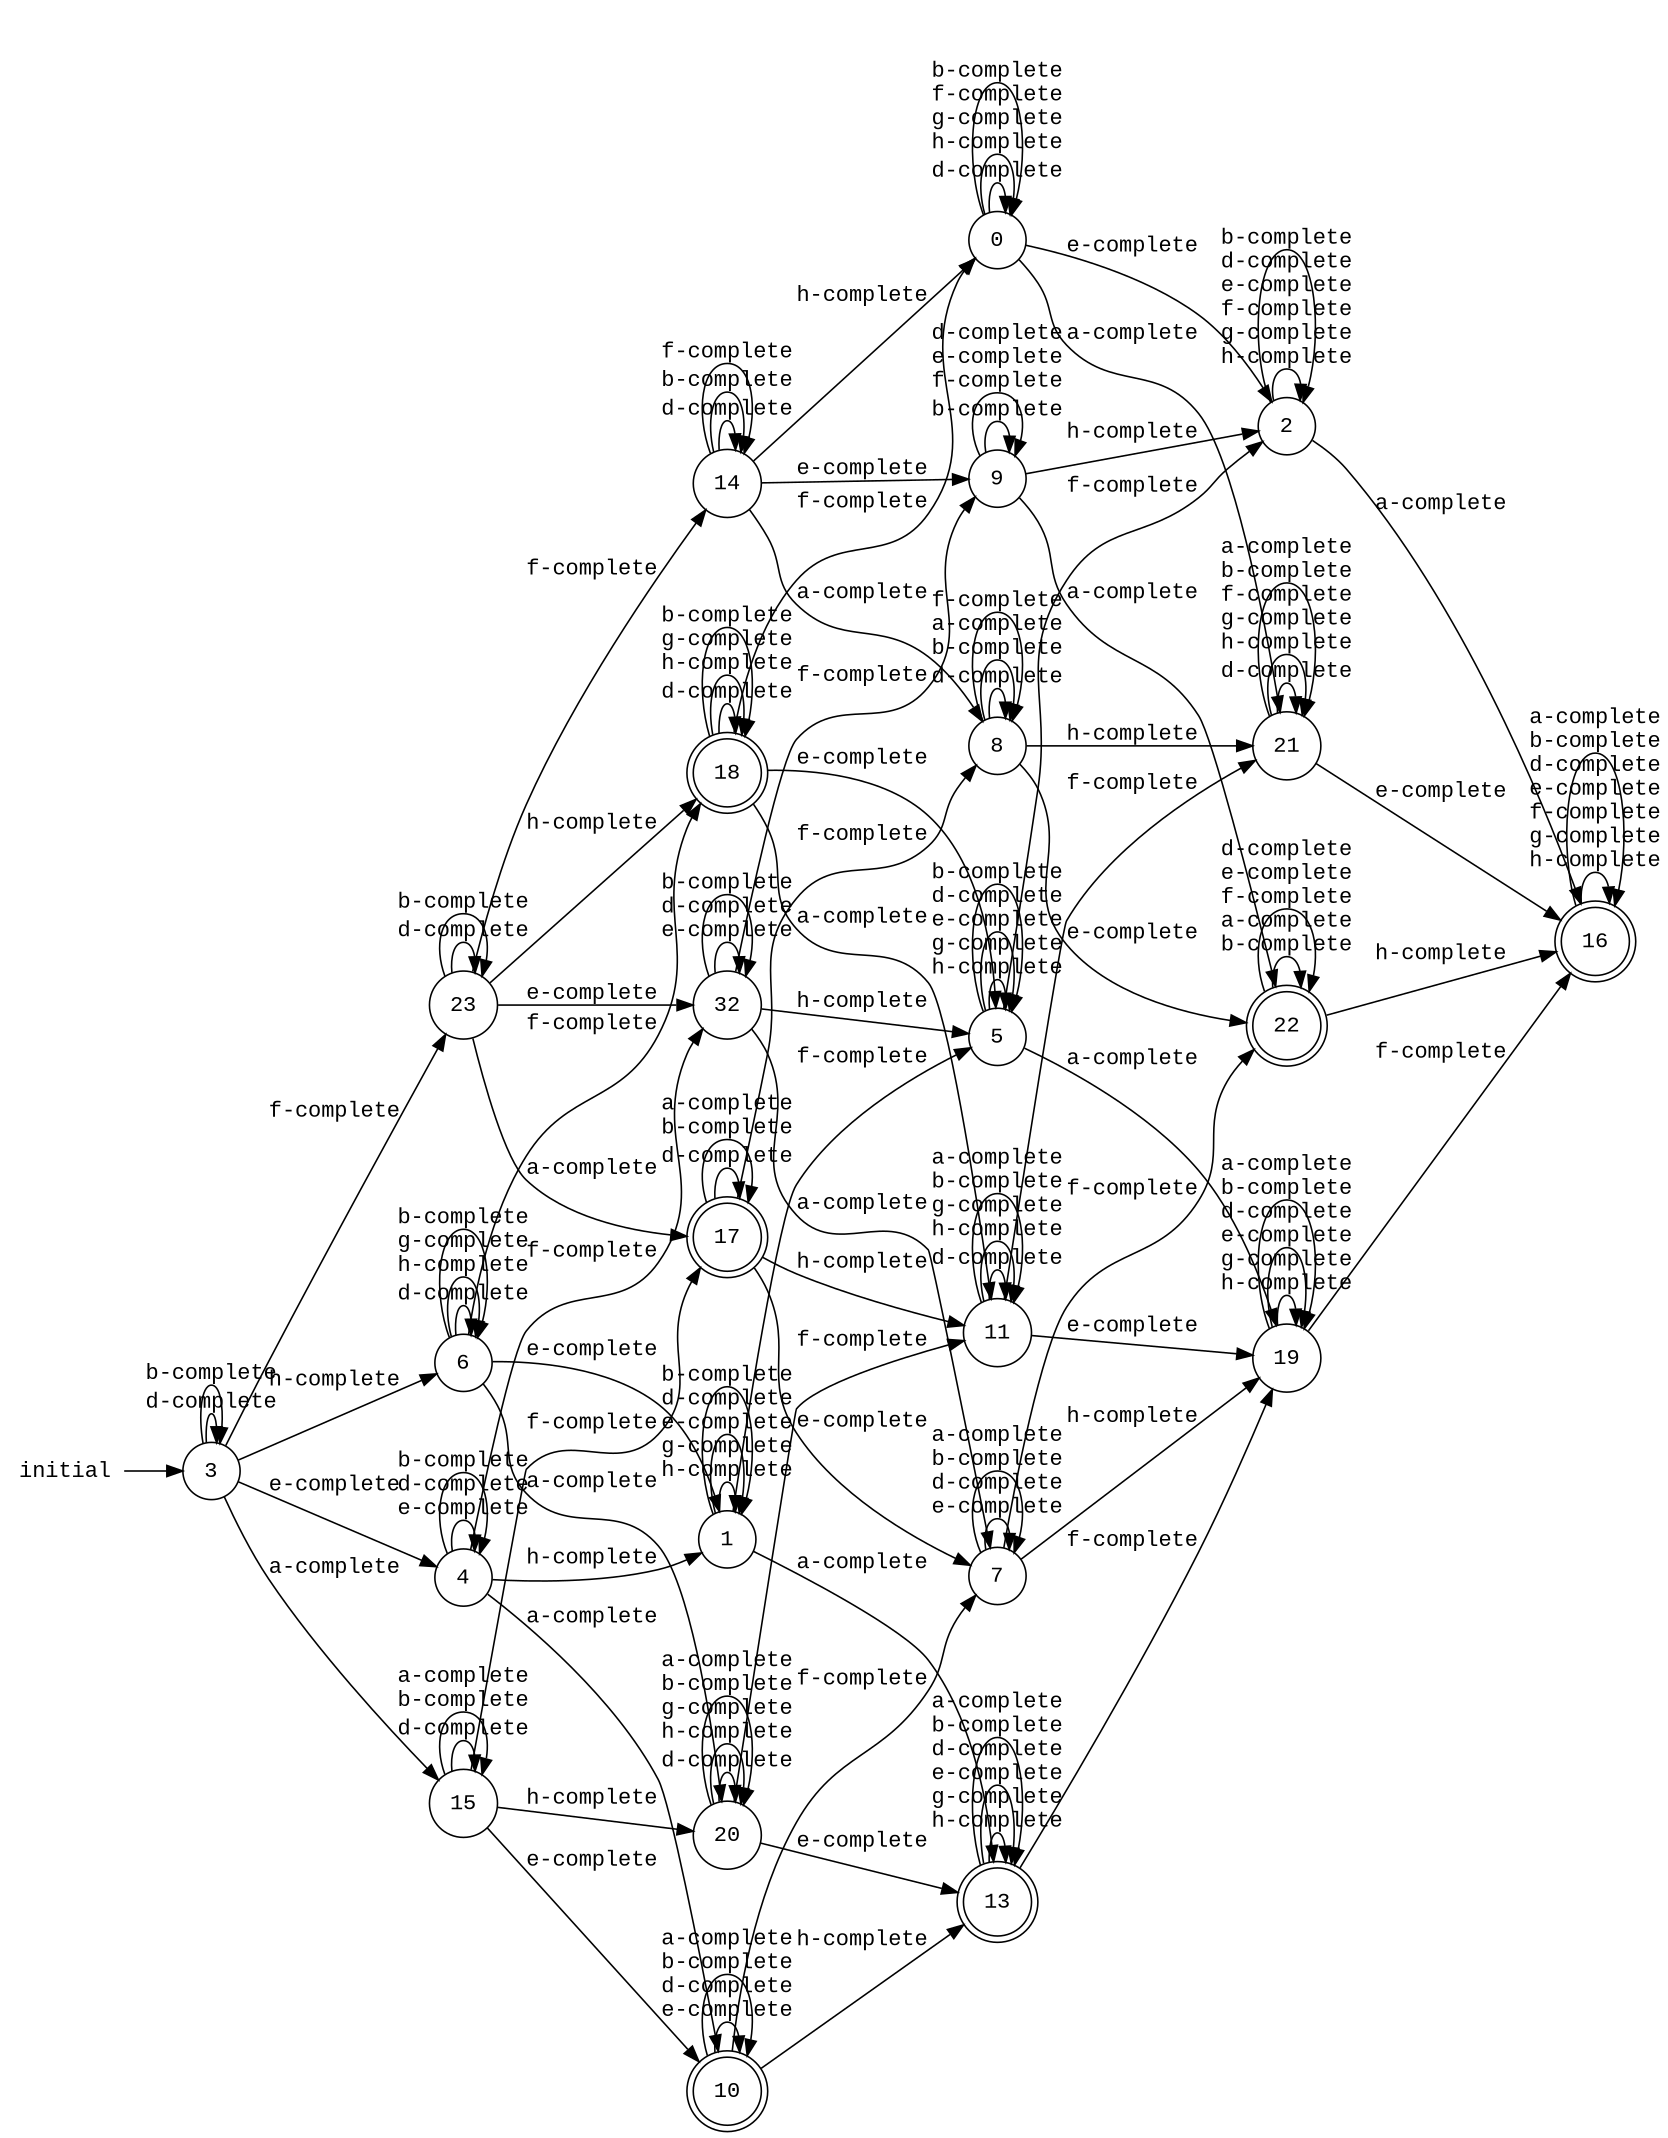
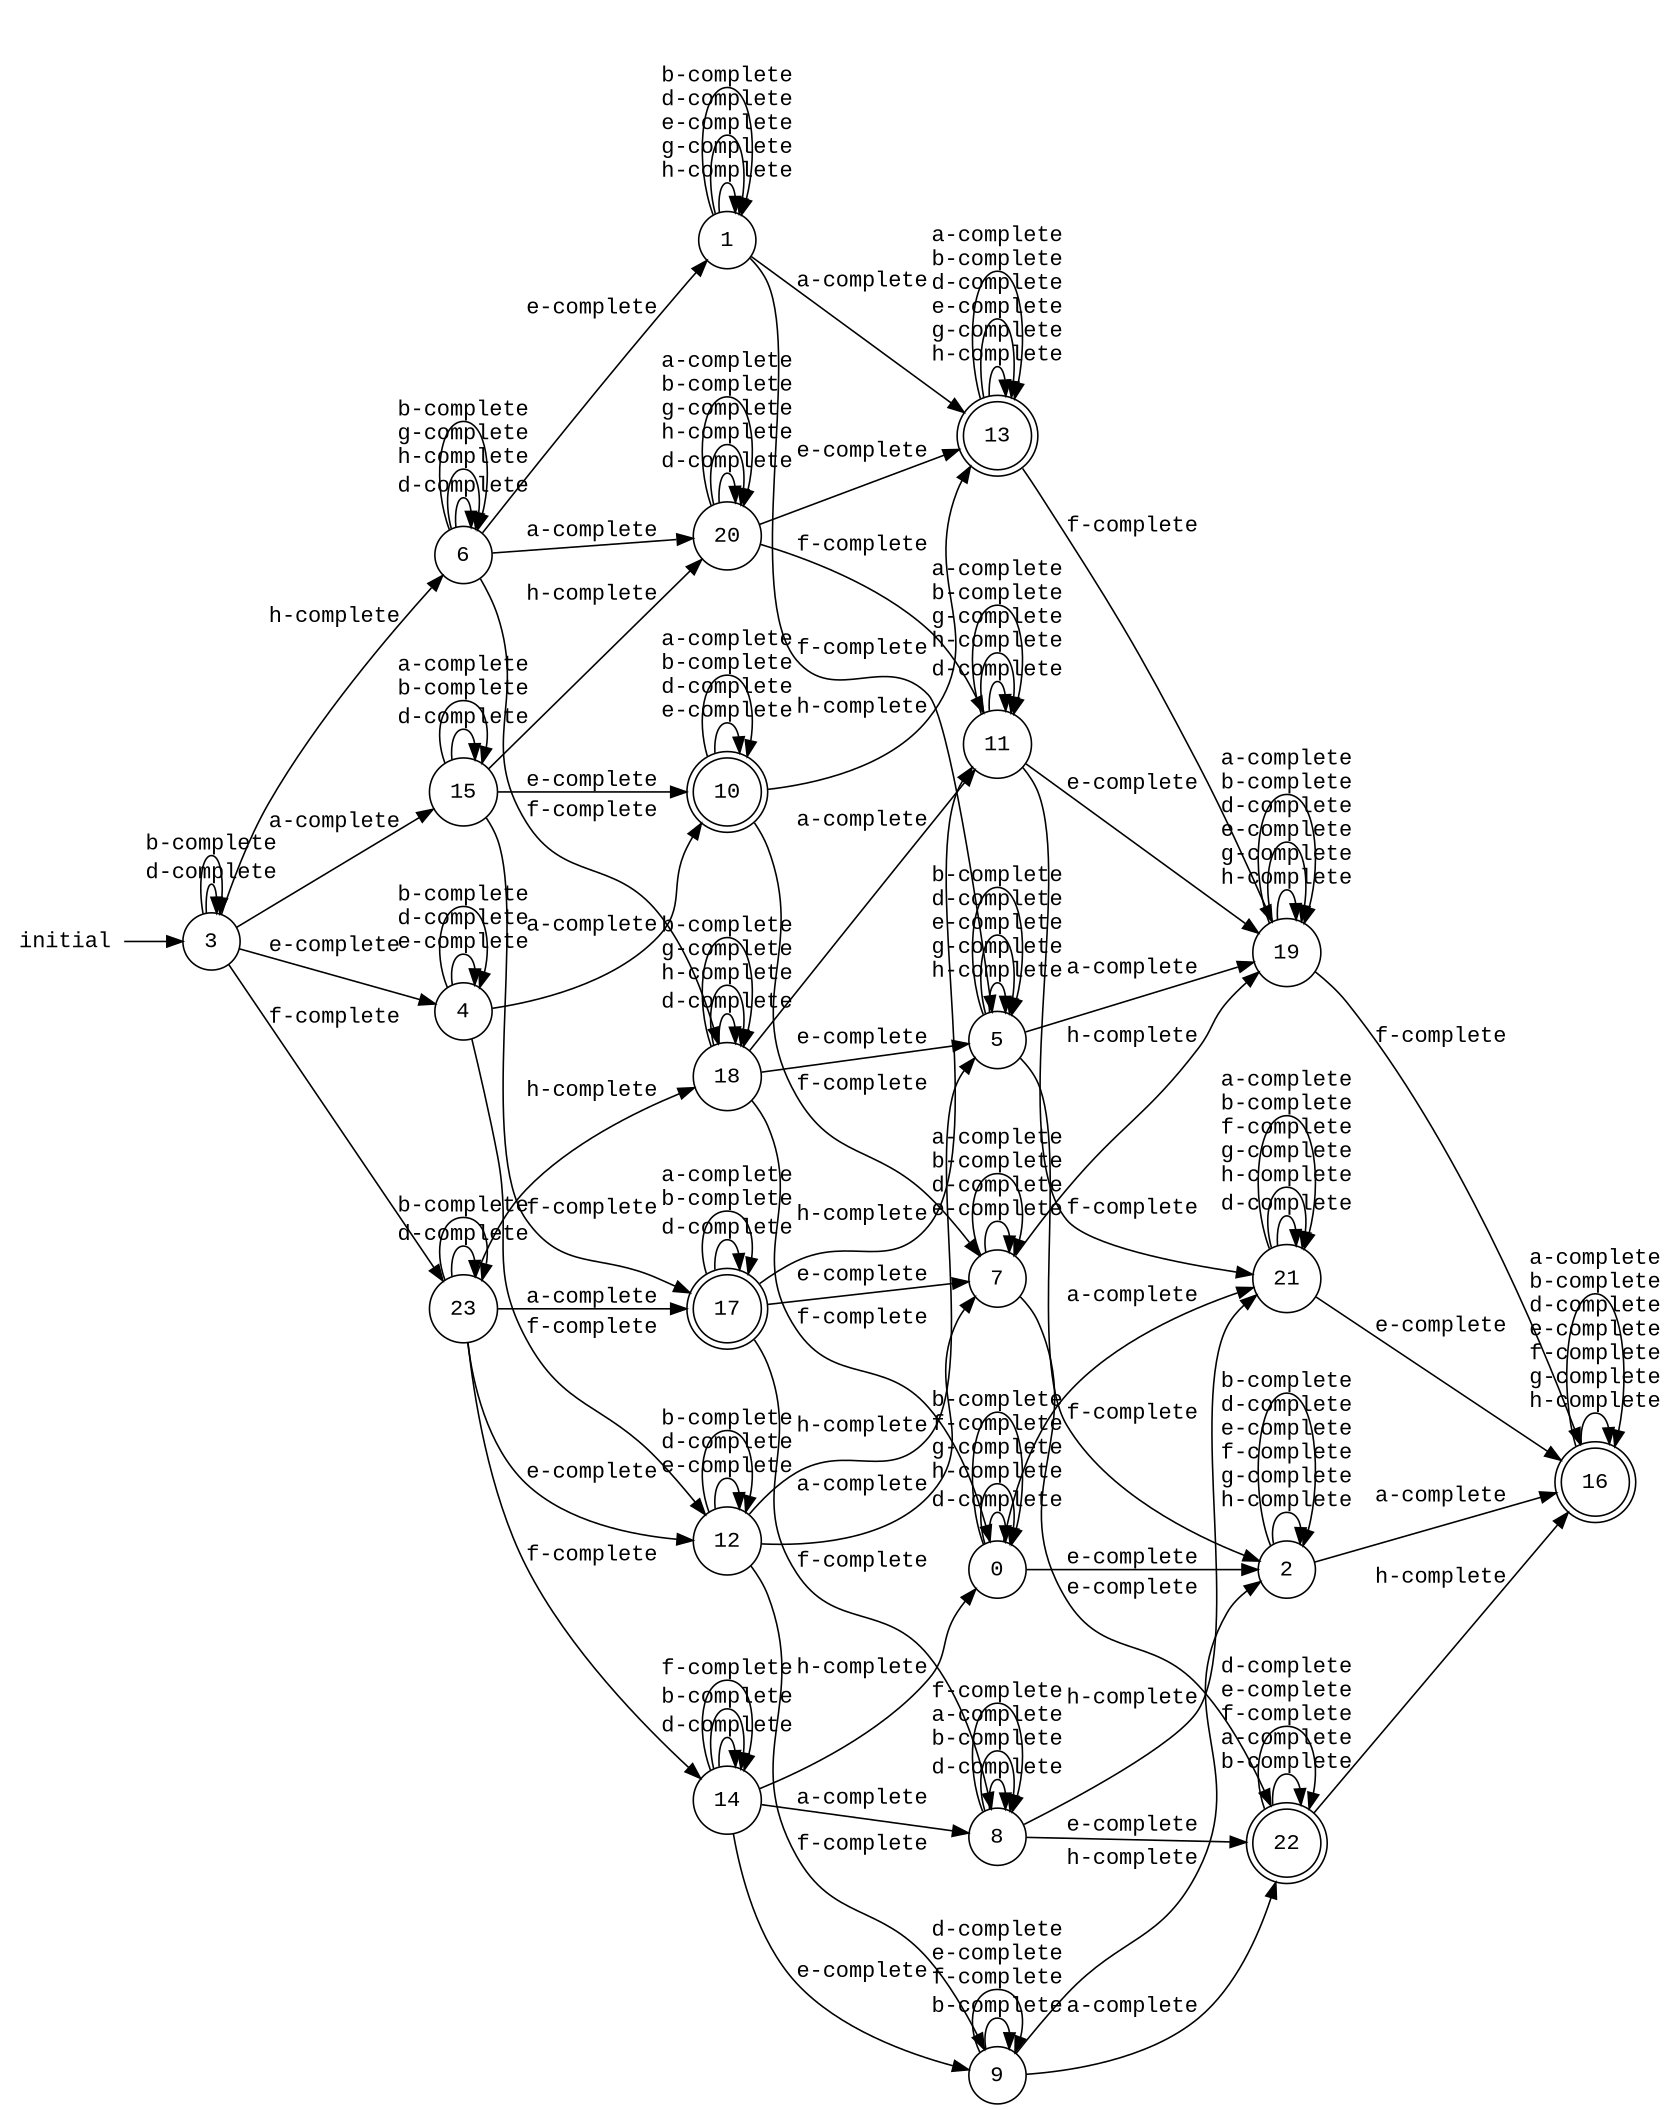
  digraph {
    fontname="Liberation Mono"
    rankdir=LR
    node [fontname="Liberation Mono" shape=circle]
    edge [fontname="Liberation Mono"]
    0
    21
    2
    16 [shape=doublecircle]
    1
    13 [shape=doublecircle]
    5
    19
    3
    15
    6
    4
    23
    10 [shape=doublecircle]
    20
    17 [shape=doublecircle]
-   18 [shape=doublecircle]
-   12 [label=32]
+   18
+   12
    14
    initial [shape=plaintext]
    7
    11
    8
    9
    22 [shape=doublecircle]
    0 -> 0 [label="d-complete"]
    0 -> 0 [label="f-complete\ng-complete\nh-complete"]
    0 -> 0 [label="b-complete"]
    0 -> 21 [label="a-complete"]
    0 -> 2 [label="e-complete"]
    21 -> 21 [label="d-complete"]
    21 -> 21 [label="f-complete\ng-complete\nh-complete"]
    21 -> 21 [label="a-complete\nb-complete"]
    21 -> 16 [label="e-complete"]
    2 -> 2 [label="d-complete\ne-complete\nf-complete\ng-complete\nh-complete"]
    2 -> 2 [label="b-complete"]
    2 -> 16 [label="a-complete"]
    16 -> 16 [label="d-complete\ne-complete\nf-complete\ng-complete\nh-complete"]
    16 -> 16 [label="a-complete\nb-complete"]
    1 -> 1 [label="g-complete\nh-complete"]
    1 -> 1 [label="d-complete\ne-complete"]
    1 -> 1 [label="b-complete"]
    1 -> 13 [label="a-complete"]
    1 -> 5 [label="f-complete"]
    13 -> 13 [label="g-complete\nh-complete"]
    13 -> 13 [label="d-complete\ne-complete"]
    13 -> 13 [label="a-complete\nb-complete"]
    13 -> 19 [label="f-complete"]
    5 -> 2 [label="f-complete"]
    5 -> 5 [label="g-complete\nh-complete"]
    5 -> 5 [label="d-complete\ne-complete"]
    5 -> 5 [label="b-complete"]
    5 -> 19 [label="a-complete"]
    19 -> 16 [label="f-complete"]
    19 -> 19 [label="g-complete\nh-complete"]
    19 -> 19 [label="d-complete\ne-complete"]
    19 -> 19 [label="a-complete\nb-complete"]
    3 -> 3 [label="d-complete"]
    3 -> 3 [label="b-complete"]
    3 -> 15 [label="a-complete"]
    3 -> 6 [label="h-complete"]
    3 -> 4 [label="e-complete"]
    3 -> 23 [label="f-complete"]
    15 -> 15 [label="d-complete"]
    15 -> 15 [label="a-complete\nb-complete"]
    15 -> 10 [label="e-complete"]
    15 -> 20 [label="h-complete"]
    15 -> 17 [label="f-complete"]
    6 -> 1 [label="e-complete"]
    6 -> 6 [label="d-complete"]
    6 -> 6 [label="g-complete\nh-complete"]
    6 -> 6 [label="b-complete"]
    6 -> 20 [label="a-complete"]
    6 -> 18 [label="f-complete"]
-   4 -> 1 [label="h-complete"]
    4 -> 4 [label="d-complete\ne-complete"]
    4 -> 4 [label="b-complete"]
    4 -> 10 [label="a-complete"]
    4 -> 12 [label="f-complete"]
    23 -> 23 [label="d-complete"]
    23 -> 23 [label="b-complete"]
    23 -> 17 [label="a-complete"]
    23 -> 18 [label="h-complete"]
    23 -> 12 [label="e-complete"]
    23 -> 14 [label="f-complete"]
    10 -> 13 [label="h-complete"]
    10 -> 10 [label="d-complete\ne-complete"]
    10 -> 10 [label="a-complete\nb-complete"]
    10 -> 7 [label="f-complete"]
    20 -> 13 [label="e-complete"]
    20 -> 20 [label="d-complete"]
    20 -> 20 [label="g-complete\nh-complete"]
    20 -> 20 [label="a-complete\nb-complete"]
    20 -> 11 [label="f-complete"]
    17 -> 17 [label="d-complete"]
    17 -> 17 [label="a-complete\nb-complete"]
    17 -> 7 [label="e-complete"]
    17 -> 11 [label="h-complete"]
    17 -> 8 [label="f-complete"]
    18 -> 0 [label="f-complete"]
    18 -> 5 [label="e-complete"]
    18 -> 18 [label="d-complete"]
    18 -> 18 [label="g-complete\nh-complete"]
    18 -> 18 [label="b-complete"]
    18 -> 11 [label="a-complete"]
    12 -> 5 [label="h-complete"]
    12 -> 12 [label="d-complete\ne-complete"]
    12 -> 12 [label="b-complete"]
    12 -> 7 [label="a-complete"]
    12 -> 9 [label="f-complete"]
    14 -> 0 [label="h-complete"]
    14 -> 14 [label="d-complete"]
    14 -> 14 [label="b-complete"]
    14 -> 14 [label="f-complete"]
    14 -> 8 [label="a-complete"]
    14 -> 9 [label="e-complete"]
    initial -> 3
    7 -> 19 [label="h-complete"]
    7 -> 7 [label="d-complete\ne-complete"]
    7 -> 7 [label="a-complete\nb-complete"]
-   7 -> 22 [label="f-complete"]
+   7 -> 22 [label="e-complete"]
    11 -> 21 [label="f-complete"]
    11 -> 19 [label="e-complete"]
    11 -> 11 [label="d-complete"]
    11 -> 11 [label="g-complete\nh-complete"]
    11 -> 11 [label="a-complete\nb-complete"]
    8 -> 21 [label="h-complete"]
    8 -> 8 [label="d-complete"]
    8 -> 8 [label="a-complete\nb-complete"]
    8 -> 8 [label="f-complete"]
    8 -> 22 [label="e-complete"]
    9 -> 2 [label="h-complete"]
    9 -> 9 [label="b-complete"]
    9 -> 9 [label="d-complete\ne-complete\nf-complete"]
    9 -> 22 [label="a-complete"]
    22 -> 16 [label="h-complete"]
    22 -> 22 [label="a-complete\nb-complete"]
    22 -> 22 [label="d-complete\ne-complete\nf-complete"]
  }
